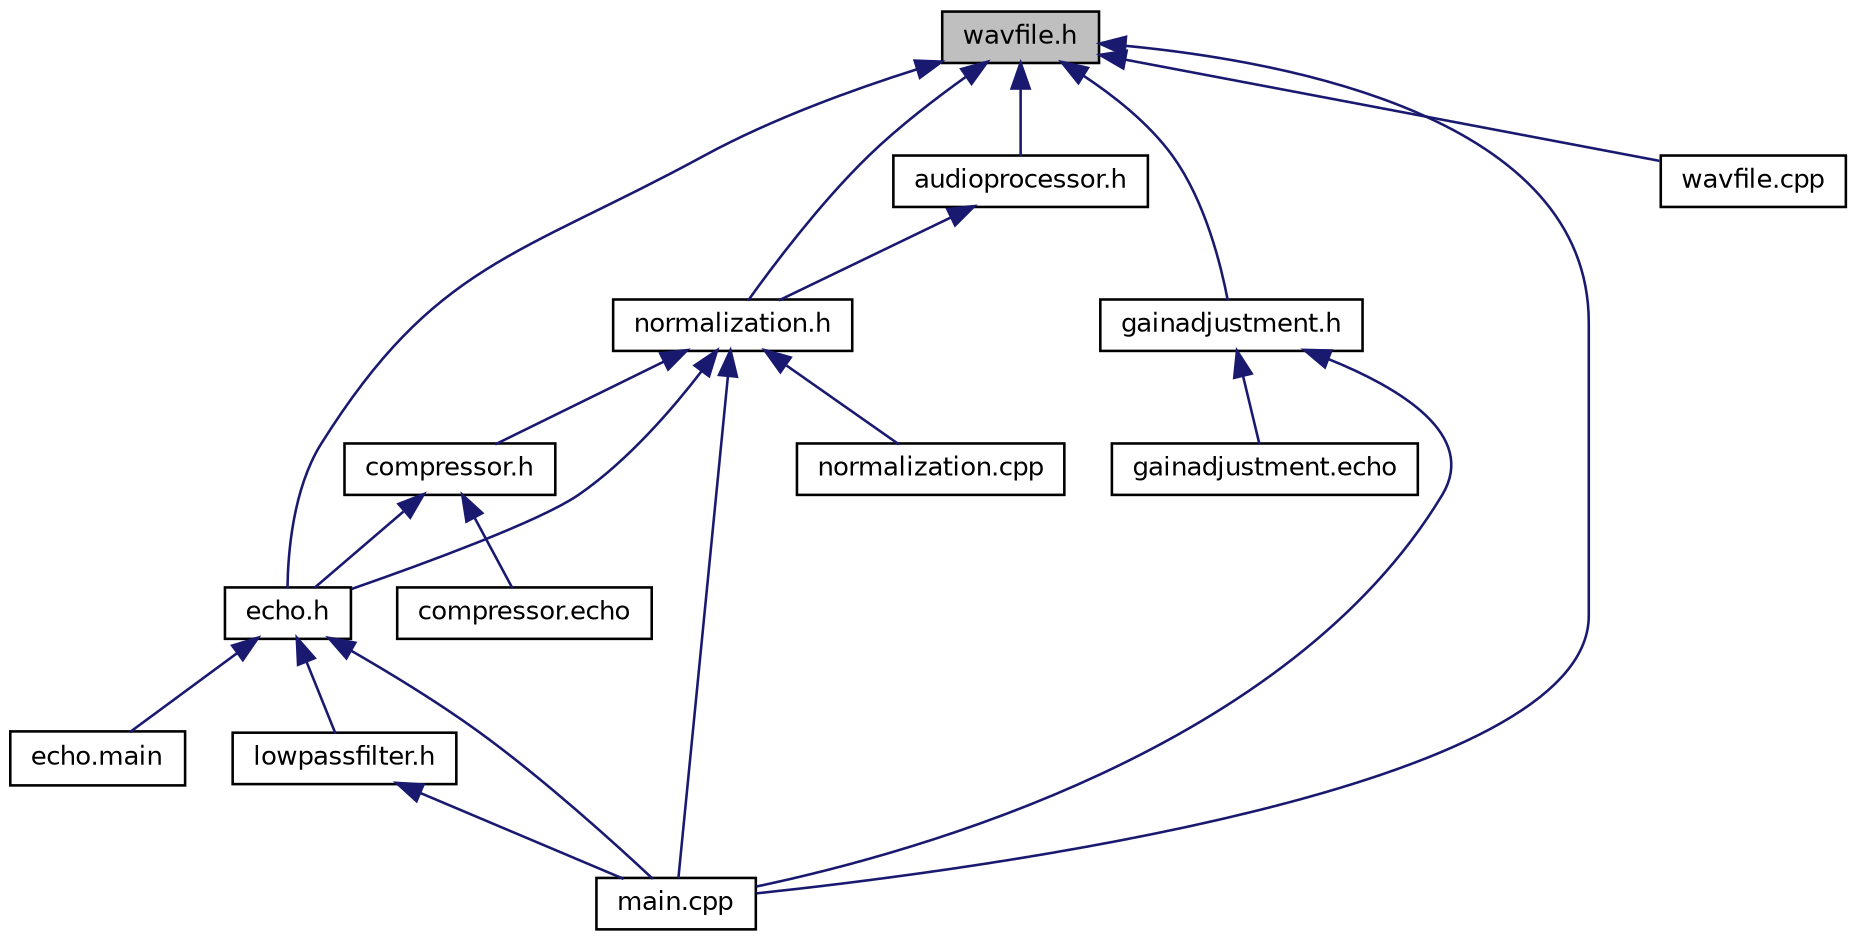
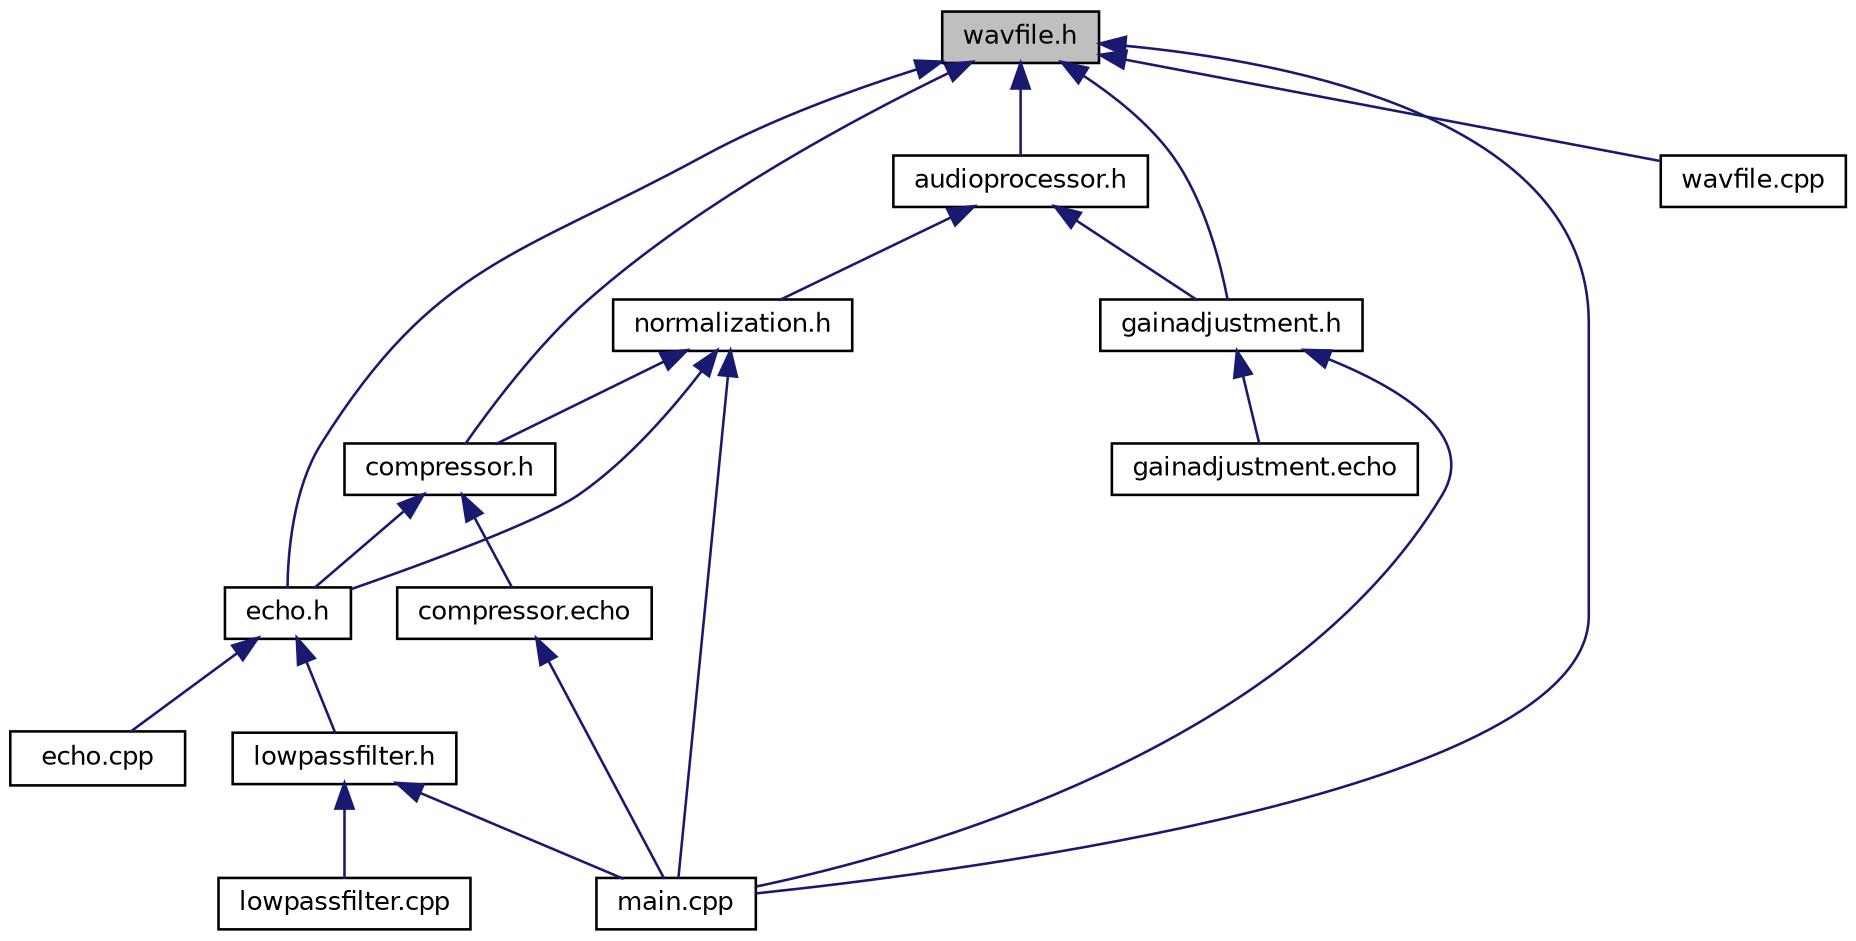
  digraph {
    node [color=black fillcolor=white fontname=Helvetica fontsize=10 shape=record style=filled]
    edge [color=midnightblue dir=back fontname=Helvetica fontsize=10 labelfontname=Helvetica labelfontsize=10 style=solid]
    n1 [fillcolor=grey75 fontcolor=black height=0.2 label="wavfile.h" width=0.4]
    n2 [height=0.2 label="audioprocessor.h" width=0.4]
    n3 [height=0.2 label="normalization.h" width=0.4]
    n4 [height=0.2 label="main.cpp" width=0.4]
    n5 [height=0.2 label="echo.h" width=0.4]
    n6 [height=0.2 label="gainadjustment.h" width=0.4]
    n7 [height=0.2 label="wavfile.cpp" width=0.4]
    n8 [height=0.2 label="compressor.h" width=0.4]
-   n9 [height=0.2 label="normalization.cpp" width=0.4]
-   n10 [height=0.2 label="echo.main" width=0.4]
+   n10 [height=0.2 label="echo.cpp" width=0.4]
    n11 [height=0.2 label="lowpassfilter.h" width=0.4]
    n12 [height=0.2 label="gainadjustment.echo" width=0.4]
    n13 [height=0.2 label="compressor.echo" width=0.4]
+   n14 [height=0.2 label="lowpassfilter.cpp" width=0.4]
    n1 -> n2
-   n1 -> n3
+   n1 -> n8
    n1 -> n4
    n1 -> n5
    n1 -> n6
    n1 -> n7
    n2 -> n3
+   n2 -> n6
    n3 -> n4
    n3 -> n5
    n3 -> n8
-   n3 -> n9
-   n5 -> n4
+   n13 -> n4
    n5 -> n10
    n5 -> n11
    n6 -> n4
    n6 -> n12
    n8 -> n5
    n8 -> n13
    n11 -> n4
+   n11 -> n14
  }
